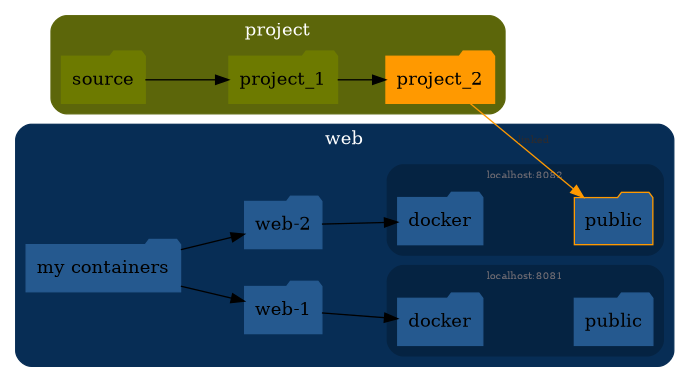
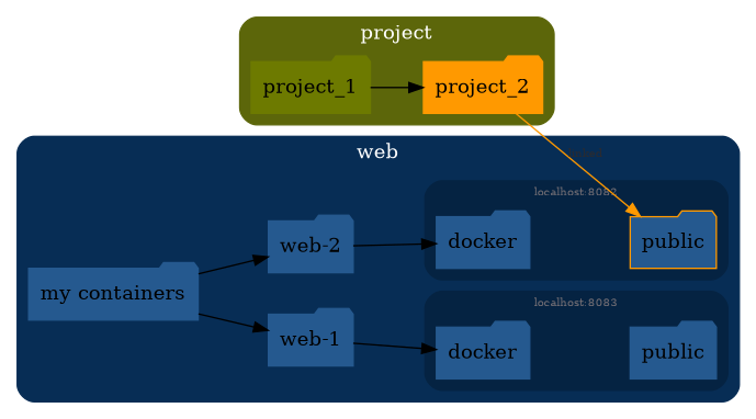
  digraph {
    fontcolor=white
    newrank=true
    rankdir=LR
    node [color="#25598F" shape=folder style=filled]
    n1 [label=docker]
    n2 [label=public]
    n3 [fillcolor="#25598F" label=docker]
    n4 [color="#FF9900" fillcolor="#25598F" label=public]
    n5 [label="my containers"]
    n6 [label="web-1"]
    n7 [label="web-2"]
-   n8 [color="#6D7A00" label=source]
    n9 [color="#6D7A00" label=project_1]
    n10 [color="#FF9900" label=project_2]
    subgraph cluster_1 {
      bgcolor="#072D55"
      color="#072D55"
      label=web
      rank=0
      style=rounded
      n5
      n6
      n7
      subgraph cluster_2 {
        bgcolor="#052342"
        color="#052342"
        fontcolor="#736E74"
        fontsize=8
-       label="localhost:8081"
+       label="localhost:8083"
        rank=0
        style=rounded
        n1
        n2
      }
      subgraph cluster_3 {
        bgcolor="#052342"
        color="#052342"
        fontcolor="#736E74"
        fontsize=8
        label="localhost:8082"
        rank=0
        style=rounded
        n3
        n4
      }
    }
    subgraph cluster_4 {
      bgcolor="#5C660A"
      color="#5C660A"
      label=project
      rank=1
      style=rounded
-     n8
      n9
      n10
    }
    n1 -> n2 [style=invis]
    n3 -> n4 [style=invis]
    n5 -> n6
    n5 -> n7
    n6 -> n1
    n7 -> n3
-   n8 -> n9
    n9 -> n10
    n10 -> n4 [color="#FF9900" fontcolor="#2C2A2D" fontsize=8 label=linked]
  }
